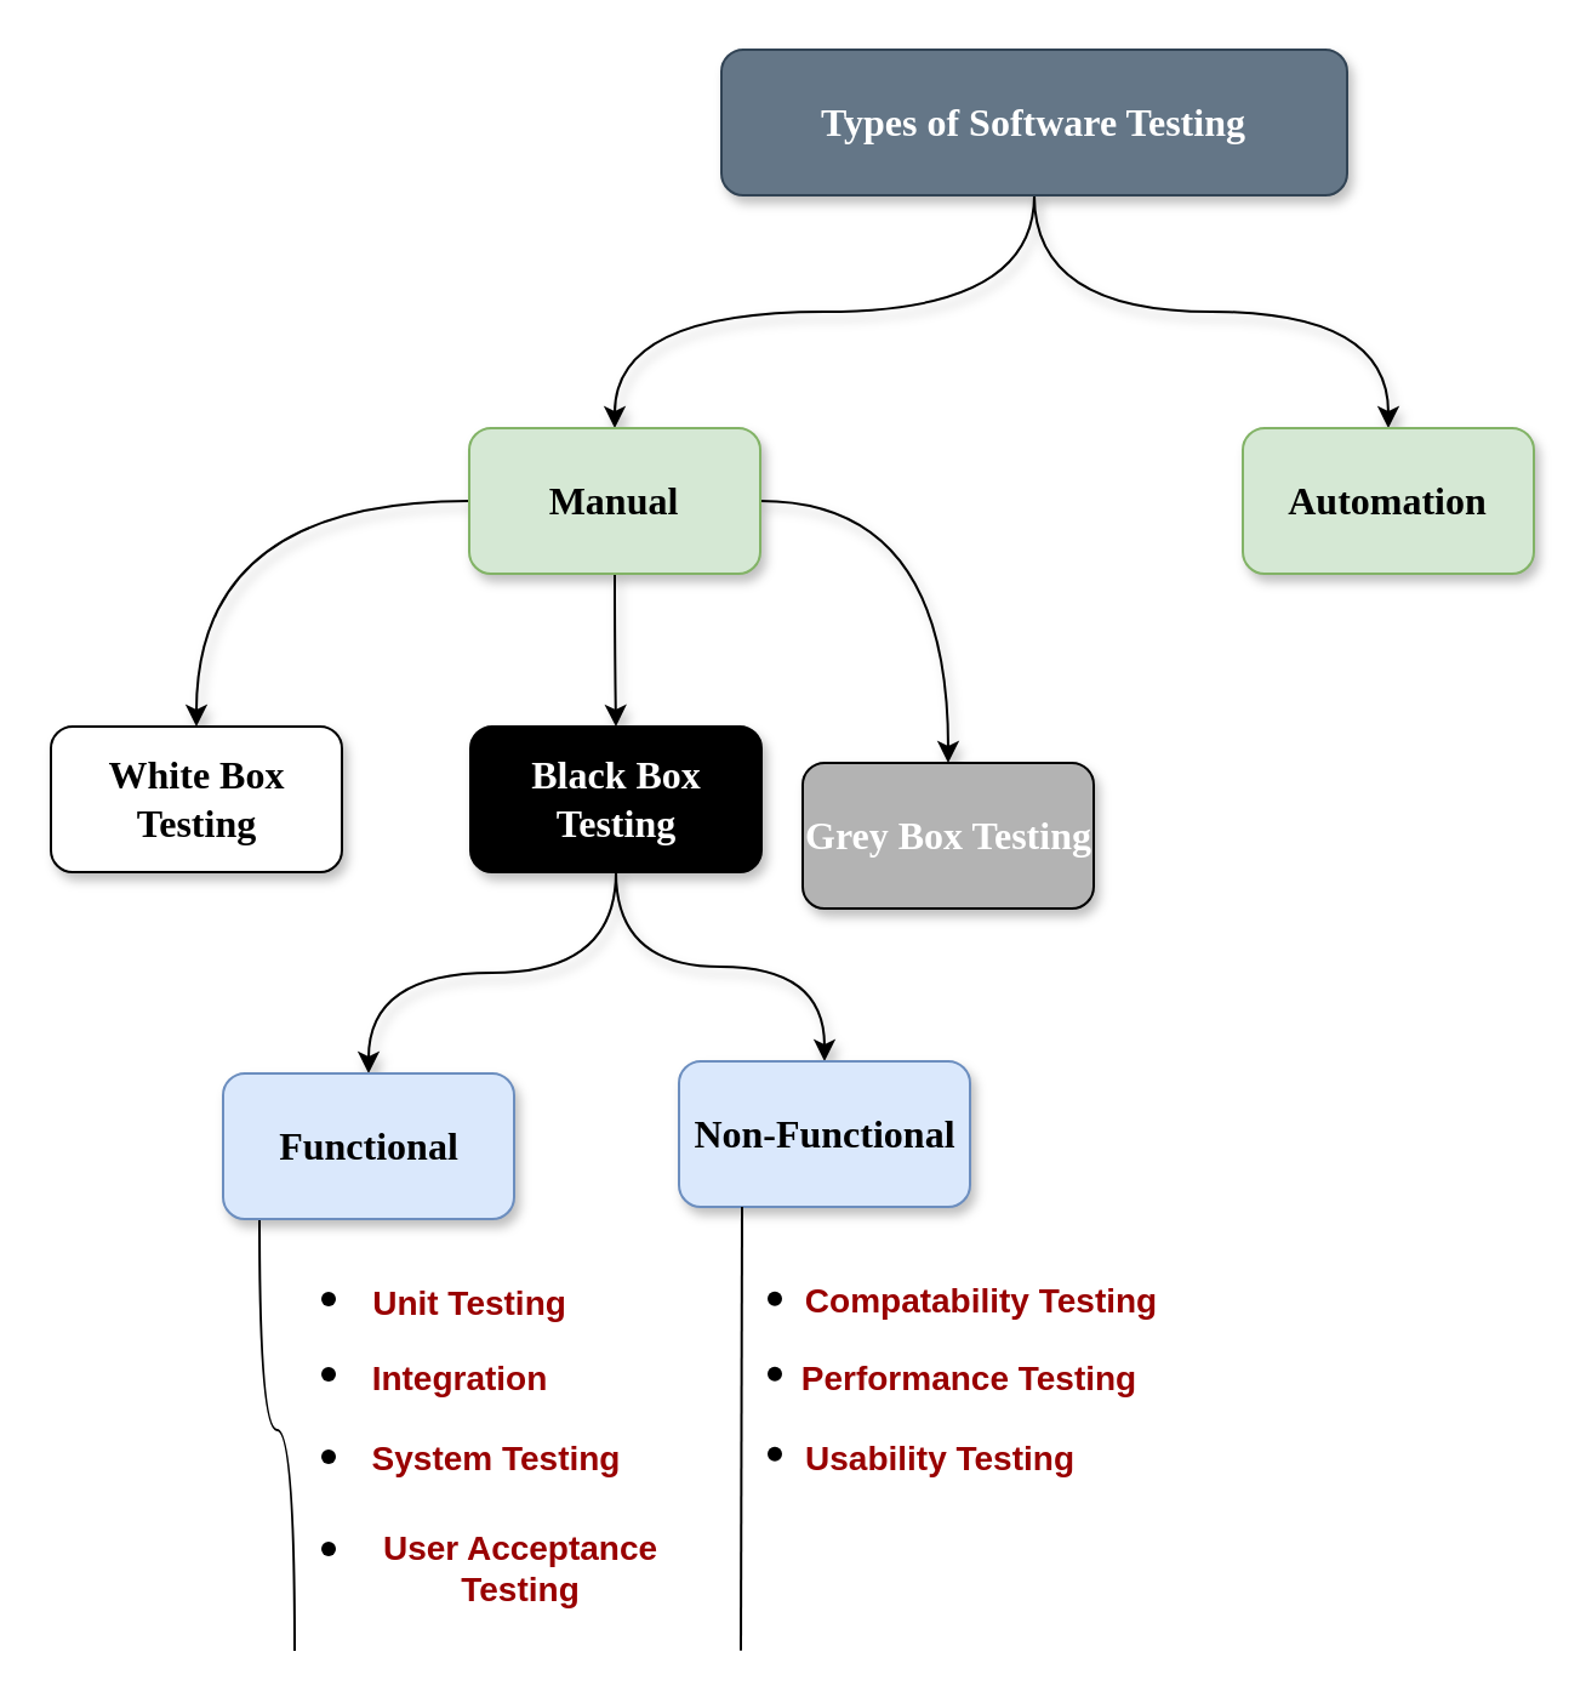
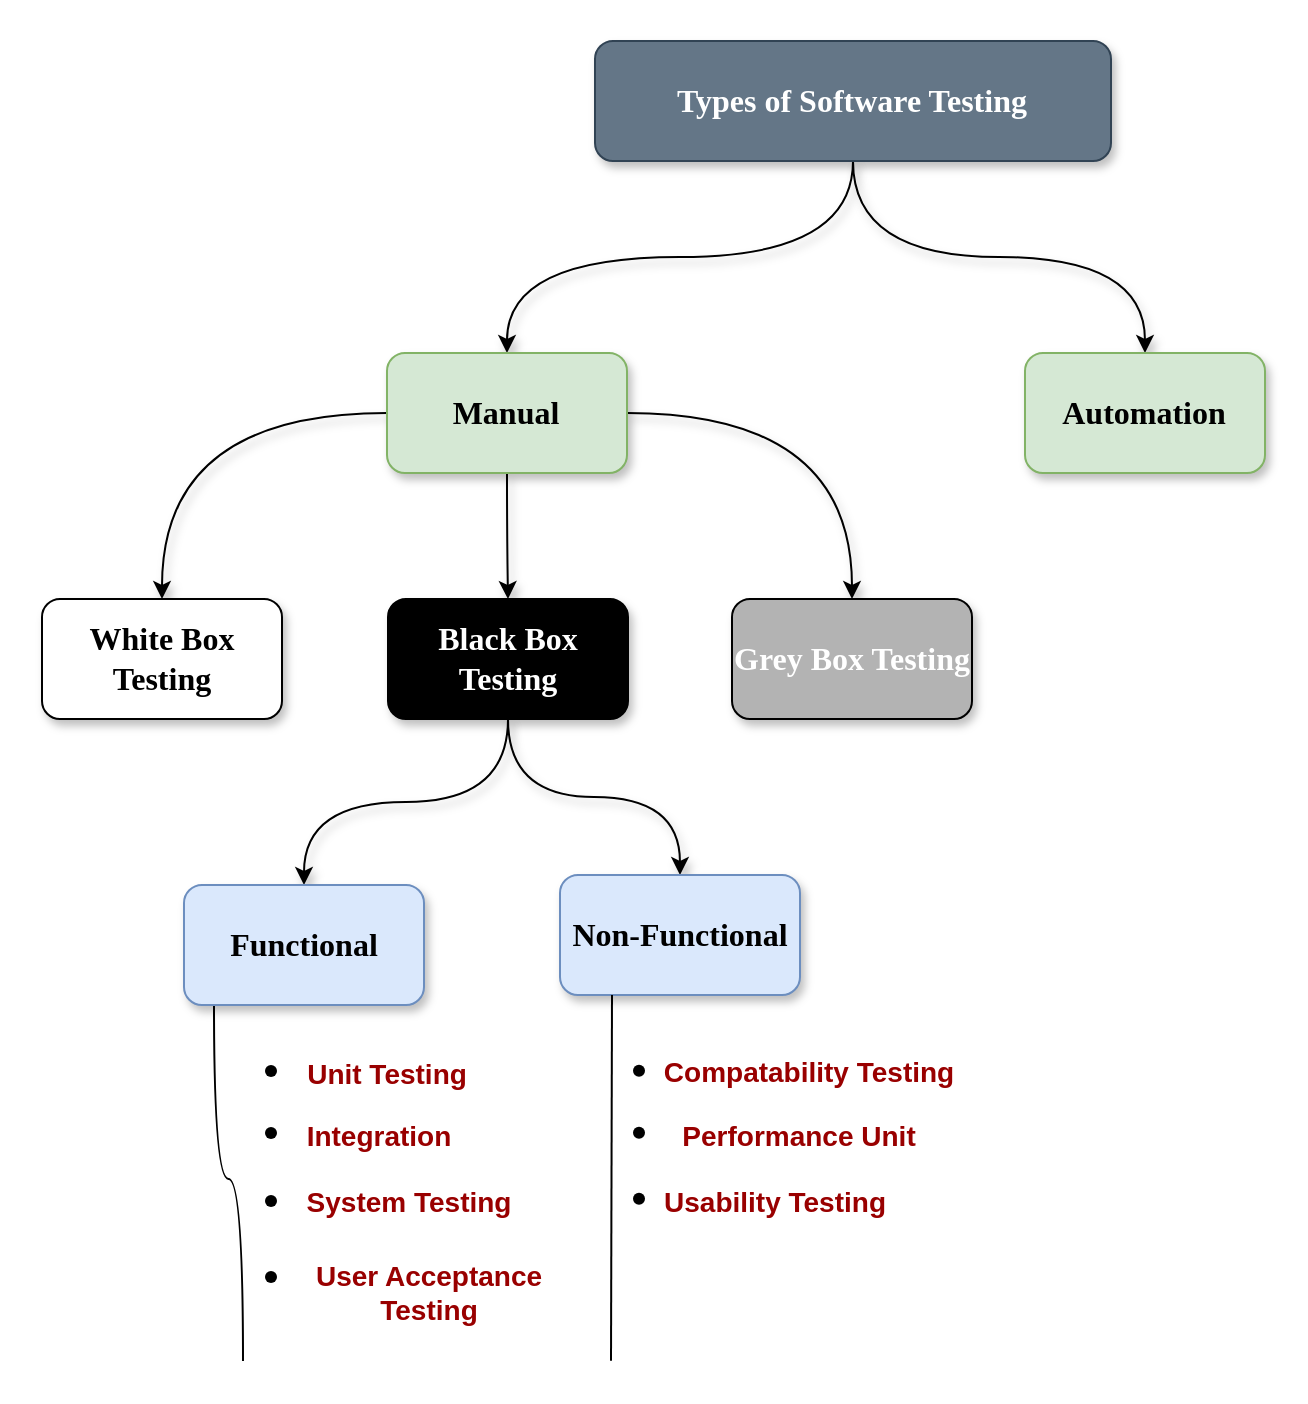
  <mxCell id="0" />
  <mxCell id="1" parent="0" />
  <mxCell id="2" style="edgeStyle=orthogonalEdgeStyle;rounded=1;orthogonalLoop=1;jettySize=auto;html=1;entryX=0.5;entryY=0;entryDx=0;entryDy=0;fontSize=16;fontStyle=1;fontFamily=Times New Roman;labelBorderColor=none;shadow=1;sketch=0;curved=1;" parent="1" source="4" target="9" edge="1"><mxGeometry relative="1" as="geometry" /></mxCell>
  <mxCell id="3" style="edgeStyle=orthogonalEdgeStyle;rounded=1;orthogonalLoop=1;jettySize=auto;html=1;exitX=0.5;exitY=1;exitDx=0;exitDy=0;entryX=0.5;entryY=0;entryDx=0;entryDy=0;fontSize=16;fontStyle=1;fontFamily=Times New Roman;labelBorderColor=none;shadow=1;sketch=0;curved=1;" parent="1" source="4" target="8" edge="1"><mxGeometry relative="1" as="geometry" /></mxCell>
  <mxCell id="4" value="Types of Software Testing" style="rounded=1;whiteSpace=wrap;html=1;fillColor=#647687;fontColor=#ffffff;strokeColor=#314354;fontSize=16;fontStyle=1;fontFamily=Times New Roman;labelBorderColor=none;shadow=1;sketch=0;" parent="1" vertex="1"><mxGeometry x="297" y="20" width="258" height="60" as="geometry" /></mxCell>
  <mxCell id="5" style="edgeStyle=orthogonalEdgeStyle;rounded=1;orthogonalLoop=1;jettySize=auto;html=1;entryX=0.5;entryY=0;entryDx=0;entryDy=0;fontSize=16;fontStyle=1;fontFamily=Times New Roman;labelBorderColor=none;shadow=1;sketch=0;curved=1;" parent="1" source="8" target="13" edge="1"><mxGeometry relative="1" as="geometry" /></mxCell>
  <mxCell id="6" style="edgeStyle=orthogonalEdgeStyle;rounded=1;orthogonalLoop=1;jettySize=auto;html=1;entryX=0.5;entryY=0;entryDx=0;entryDy=0;fontSize=16;fontStyle=1;fontFamily=Times New Roman;labelBorderColor=none;shadow=1;sketch=0;curved=1;" parent="1" source="8" target="10" edge="1"><mxGeometry relative="1" as="geometry" /></mxCell>
  <mxCell id="7" style="edgeStyle=orthogonalEdgeStyle;rounded=1;orthogonalLoop=1;jettySize=auto;html=1;entryX=0.5;entryY=0;entryDx=0;entryDy=0;fontSize=16;fontStyle=1;fontFamily=Times New Roman;labelBorderColor=none;shadow=1;sketch=0;curved=1;" parent="1" source="8" target="14" edge="1"><mxGeometry relative="1" as="geometry" /></mxCell>
  <mxCell id="8" value="Manual" style="rounded=1;whiteSpace=wrap;html=1;fillColor=#d5e8d4;strokeColor=#82b366;fontSize=16;fontStyle=1;fontFamily=Times New Roman;labelBorderColor=none;shadow=1;sketch=0;" parent="1" vertex="1"><mxGeometry x="193" y="176" width="120" height="60" as="geometry" /></mxCell>
  <mxCell id="9" value="Automation" style="rounded=1;whiteSpace=wrap;html=1;fillColor=#d5e8d4;strokeColor=#82b366;fontSize=16;fontStyle=1;fontFamily=Times New Roman;labelBorderColor=none;shadow=1;sketch=0;" parent="1" vertex="1"><mxGeometry x="512" y="176" width="120" height="60" as="geometry" /></mxCell>
  <mxCell id="10" value="White Box Testing" style="rounded=1;whiteSpace=wrap;html=1;fontSize=16;fontStyle=1;fontFamily=Times New Roman;labelBorderColor=none;shadow=1;sketch=0;" parent="1" vertex="1"><mxGeometry x="20.5" y="299" width="120" height="60" as="geometry" /></mxCell>
  <mxCell id="11" style="edgeStyle=orthogonalEdgeStyle;rounded=1;orthogonalLoop=1;jettySize=auto;html=1;entryX=0.5;entryY=0;entryDx=0;entryDy=0;fontColor=#FFFFFF;fontSize=16;fontStyle=1;fontFamily=Times New Roman;labelBorderColor=none;shadow=1;sketch=0;curved=1;" parent="1" source="13" target="16" edge="1"><mxGeometry relative="1" as="geometry" /></mxCell>
  <mxCell id="12" style="edgeStyle=orthogonalEdgeStyle;rounded=1;orthogonalLoop=1;jettySize=auto;html=1;entryX=0.5;entryY=0;entryDx=0;entryDy=0;fontColor=#FFFFFF;fontSize=16;fontStyle=1;fontFamily=Times New Roman;labelBorderColor=none;shadow=1;sketch=0;curved=1;" parent="1" source="13" target="17" edge="1"><mxGeometry relative="1" as="geometry" /></mxCell>
  <mxCell id="13" value="&lt;span style=&quot;font-size: 16px;&quot;&gt;Black Box Testing&lt;/span&gt;" style="rounded=1;whiteSpace=wrap;html=1;fillColor=#000000;fontColor=#FFFFFF;fontSize=16;fontStyle=1;fontFamily=Times New Roman;labelBorderColor=none;shadow=1;sketch=0;" parent="1" vertex="1"><mxGeometry x="193.5" y="299" width="120" height="60" as="geometry" /></mxCell>
- <mxCell id="14" value="&lt;span style=&quot;color: rgb(255, 255, 255); font-size: 16px;&quot;&gt;Grey Box Testing&lt;/span&gt;" style="rounded=1;whiteSpace=wrap;html=1;fillColor=#B3B3B3;fontSize=16;fontStyle=1;fontFamily=Times New Roman;labelBorderColor=none;shadow=1;sketch=0;" parent="1" vertex="1"><mxGeometry x="330.5" y="314" width="120" height="60" as="geometry" /></mxCell>
+ <mxCell id="14" value="&lt;span style=&quot;color: rgb(255, 255, 255); font-size: 16px;&quot;&gt;Grey Box Testing&lt;/span&gt;" style="rounded=1;whiteSpace=wrap;html=1;fillColor=#B3B3B3;fontSize=16;fontStyle=1;fontFamily=Times New Roman;labelBorderColor=none;shadow=1;sketch=0;" parent="1" vertex="1"><mxGeometry x="365.5" y="299" width="120" height="60" as="geometry" /></mxCell>
  <mxCell id="15" style="edgeStyle=orthogonalEdgeStyle;rounded=1;orthogonalLoop=1;jettySize=auto;html=1;exitX=0.125;exitY=1.003;exitDx=0;exitDy=0;fontColor=#FFFFFF;endArrow=none;endFill=0;exitPerimeter=0;curved=1;" parent="1" source="16" edge="1"><mxGeometry relative="1" as="geometry"><mxPoint x="121" y="680" as="targetPoint" /><mxPoint x="101" y="505" as="sourcePoint" /><Array as="points"><mxPoint x="121" y="589" /><mxPoint x="121" y="589" /><mxPoint x="121" y="680" /></Array></mxGeometry></mxCell>
  <mxCell id="16" value="Functional" style="rounded=1;whiteSpace=wrap;html=1;fillColor=#dae8fc;strokeColor=#6c8ebf;fontSize=16;fontStyle=1;fontFamily=Times New Roman;labelBorderColor=none;shadow=1;sketch=0;" parent="1" vertex="1"><mxGeometry x="91.5" y="442" width="120" height="60" as="geometry" /></mxCell>
  <mxCell id="17" value="Non-Functional" style="rounded=1;whiteSpace=wrap;html=1;fillColor=#dae8fc;strokeColor=#6c8ebf;fontSize=16;fontStyle=1;fontFamily=Times New Roman;labelBorderColor=none;shadow=1;sketch=0;" parent="1" vertex="1"><mxGeometry x="279.5" y="437" width="120" height="60" as="geometry" /></mxCell>
  <mxCell id="18" value="" style="shape=waypoint;sketch=0;fillStyle=solid;size=6;pointerEvents=1;points=[];fillColor=none;resizable=0;rotatable=0;perimeter=centerPerimeter;snapToPoint=1;fontColor=#FFFFFF;rounded=1;" parent="1" vertex="1"><mxGeometry x="115" y="515" width="40" height="40" as="geometry" /></mxCell>
  <mxCell id="19" value="" style="shape=waypoint;sketch=0;fillStyle=solid;size=6;pointerEvents=1;points=[];fillColor=none;resizable=0;rotatable=0;perimeter=centerPerimeter;snapToPoint=1;fontColor=#FFFFFF;rounded=1;" parent="1" vertex="1"><mxGeometry x="115" y="546" width="40" height="40" as="geometry" /></mxCell>
  <mxCell id="20" value="" style="shape=waypoint;sketch=0;fillStyle=solid;size=6;pointerEvents=1;points=[];fillColor=none;resizable=0;rotatable=0;perimeter=centerPerimeter;snapToPoint=1;fontColor=#FFFFFF;rounded=1;" parent="1" vertex="1"><mxGeometry x="115" y="580" width="40" height="40" as="geometry" /></mxCell>
  <mxCell id="21" value="" style="shape=waypoint;sketch=0;fillStyle=solid;size=6;pointerEvents=1;points=[];fillColor=none;resizable=0;rotatable=0;perimeter=centerPerimeter;snapToPoint=1;fontColor=#FFFFFF;rounded=1;" parent="1" vertex="1"><mxGeometry x="115" y="618" width="40" height="40" as="geometry" /></mxCell>
  <mxCell id="22" value="Unit Testing" style="text;html=1;resizable=0;autosize=1;align=center;verticalAlign=middle;points=[];fillColor=none;strokeColor=none;rounded=1;fontColor=#990000;fontSize=14;fontStyle=1" parent="1" vertex="1"><mxGeometry x="148" y="526.82" width="90" height="21" as="geometry" /></mxCell>
  <mxCell id="23" value="Integration" style="text;html=1;resizable=0;autosize=1;align=center;verticalAlign=middle;points=[];fillColor=none;strokeColor=none;rounded=1;fontColor=#990000;fontSize=14;fontStyle=1" parent="1" vertex="1"><mxGeometry x="148" y="557.82" width="82" height="21" as="geometry" /></mxCell>
  <mxCell id="24" value="System Testing" style="text;html=1;resizable=0;autosize=1;align=center;verticalAlign=middle;points=[];fillColor=none;strokeColor=none;rounded=1;fontColor=#990000;fontSize=14;fontStyle=1" parent="1" vertex="1"><mxGeometry x="148" y="590" width="112" height="21" as="geometry" /></mxCell>
  <mxCell id="25" value="User Acceptance &lt;br&gt;Testing" style="text;html=1;resizable=0;autosize=1;align=center;verticalAlign=middle;points=[];fillColor=none;strokeColor=none;rounded=1;fontColor=#990000;fontSize=14;fontStyle=1" parent="1" vertex="1"><mxGeometry x="152" y="627" width="123" height="38" as="geometry" /></mxCell>
  <mxCell id="26" style="edgeStyle=orthogonalEdgeStyle;rounded=1;orthogonalLoop=1;jettySize=auto;html=1;exitX=0.125;exitY=1.003;exitDx=0;exitDy=0;fontColor=#FFFFFF;endArrow=none;endFill=0;exitPerimeter=0;curved=1;" parent="1" edge="1"><mxGeometry relative="1" as="geometry"><mxPoint x="305" y="679.82" as="targetPoint" /><mxPoint x="305.5" y="497" as="sourcePoint" /><Array as="points"><mxPoint x="305" y="588.82" /><mxPoint x="305" y="588.82" /><mxPoint x="305" y="679.82" /></Array></mxGeometry></mxCell>
  <mxCell id="27" value="" style="shape=waypoint;sketch=0;fillStyle=solid;size=6;pointerEvents=1;points=[];fillColor=none;resizable=0;rotatable=0;perimeter=centerPerimeter;snapToPoint=1;fontColor=#FFFFFF;rounded=1;" parent="1" vertex="1"><mxGeometry x="299" y="514.82" width="40" height="40" as="geometry" /></mxCell>
  <mxCell id="28" value="" style="shape=waypoint;sketch=0;fillStyle=solid;size=6;pointerEvents=1;points=[];fillColor=none;resizable=0;rotatable=0;perimeter=centerPerimeter;snapToPoint=1;fontColor=#FFFFFF;rounded=1;" parent="1" vertex="1"><mxGeometry x="299" y="545.82" width="40" height="40" as="geometry" /></mxCell>
  <mxCell id="29" value="" style="shape=waypoint;sketch=0;fillStyle=solid;size=6;pointerEvents=1;points=[];fillColor=none;resizable=0;rotatable=0;perimeter=centerPerimeter;snapToPoint=1;fontColor=#FFFFFF;rounded=1;" parent="1" vertex="1"><mxGeometry x="299" y="578.82" width="40" height="40" as="geometry" /></mxCell>
  <mxCell id="30" value="Compatability Testing" style="text;html=1;resizable=0;autosize=1;align=center;verticalAlign=middle;points=[];fillColor=none;strokeColor=none;rounded=1;fontColor=#990000;fontSize=14;fontStyle=1" parent="1" vertex="1"><mxGeometry x="326" y="525" width="155" height="21" as="geometry" /></mxCell>
- <mxCell id="31" value="Performance Testing" style="text;html=1;resizable=0;autosize=1;align=center;verticalAlign=middle;points=[];fillColor=none;strokeColor=none;rounded=1;fontColor=#990000;fontSize=14;fontStyle=1" parent="1" vertex="1"><mxGeometry x="325" y="557.82" width="148" height="21" as="geometry" /></mxCell>
+ <mxCell id="31" value="Performance Unit" style="text;html=1;resizable=0;autosize=1;align=center;verticalAlign=middle;points=[];fillColor=none;strokeColor=none;rounded=1;fontColor=#990000;fontSize=14;fontStyle=1" parent="1" vertex="1"><mxGeometry x="325" y="557.82" width="148" height="21" as="geometry" /></mxCell>
  <mxCell id="32" value="Usability Testing" style="text;html=1;resizable=0;autosize=1;align=center;verticalAlign=middle;points=[];fillColor=none;strokeColor=none;rounded=1;fontColor=#990000;fontSize=14;fontStyle=1" parent="1" vertex="1"><mxGeometry x="326" y="590" width="121" height="21" as="geometry" /></mxCell>
